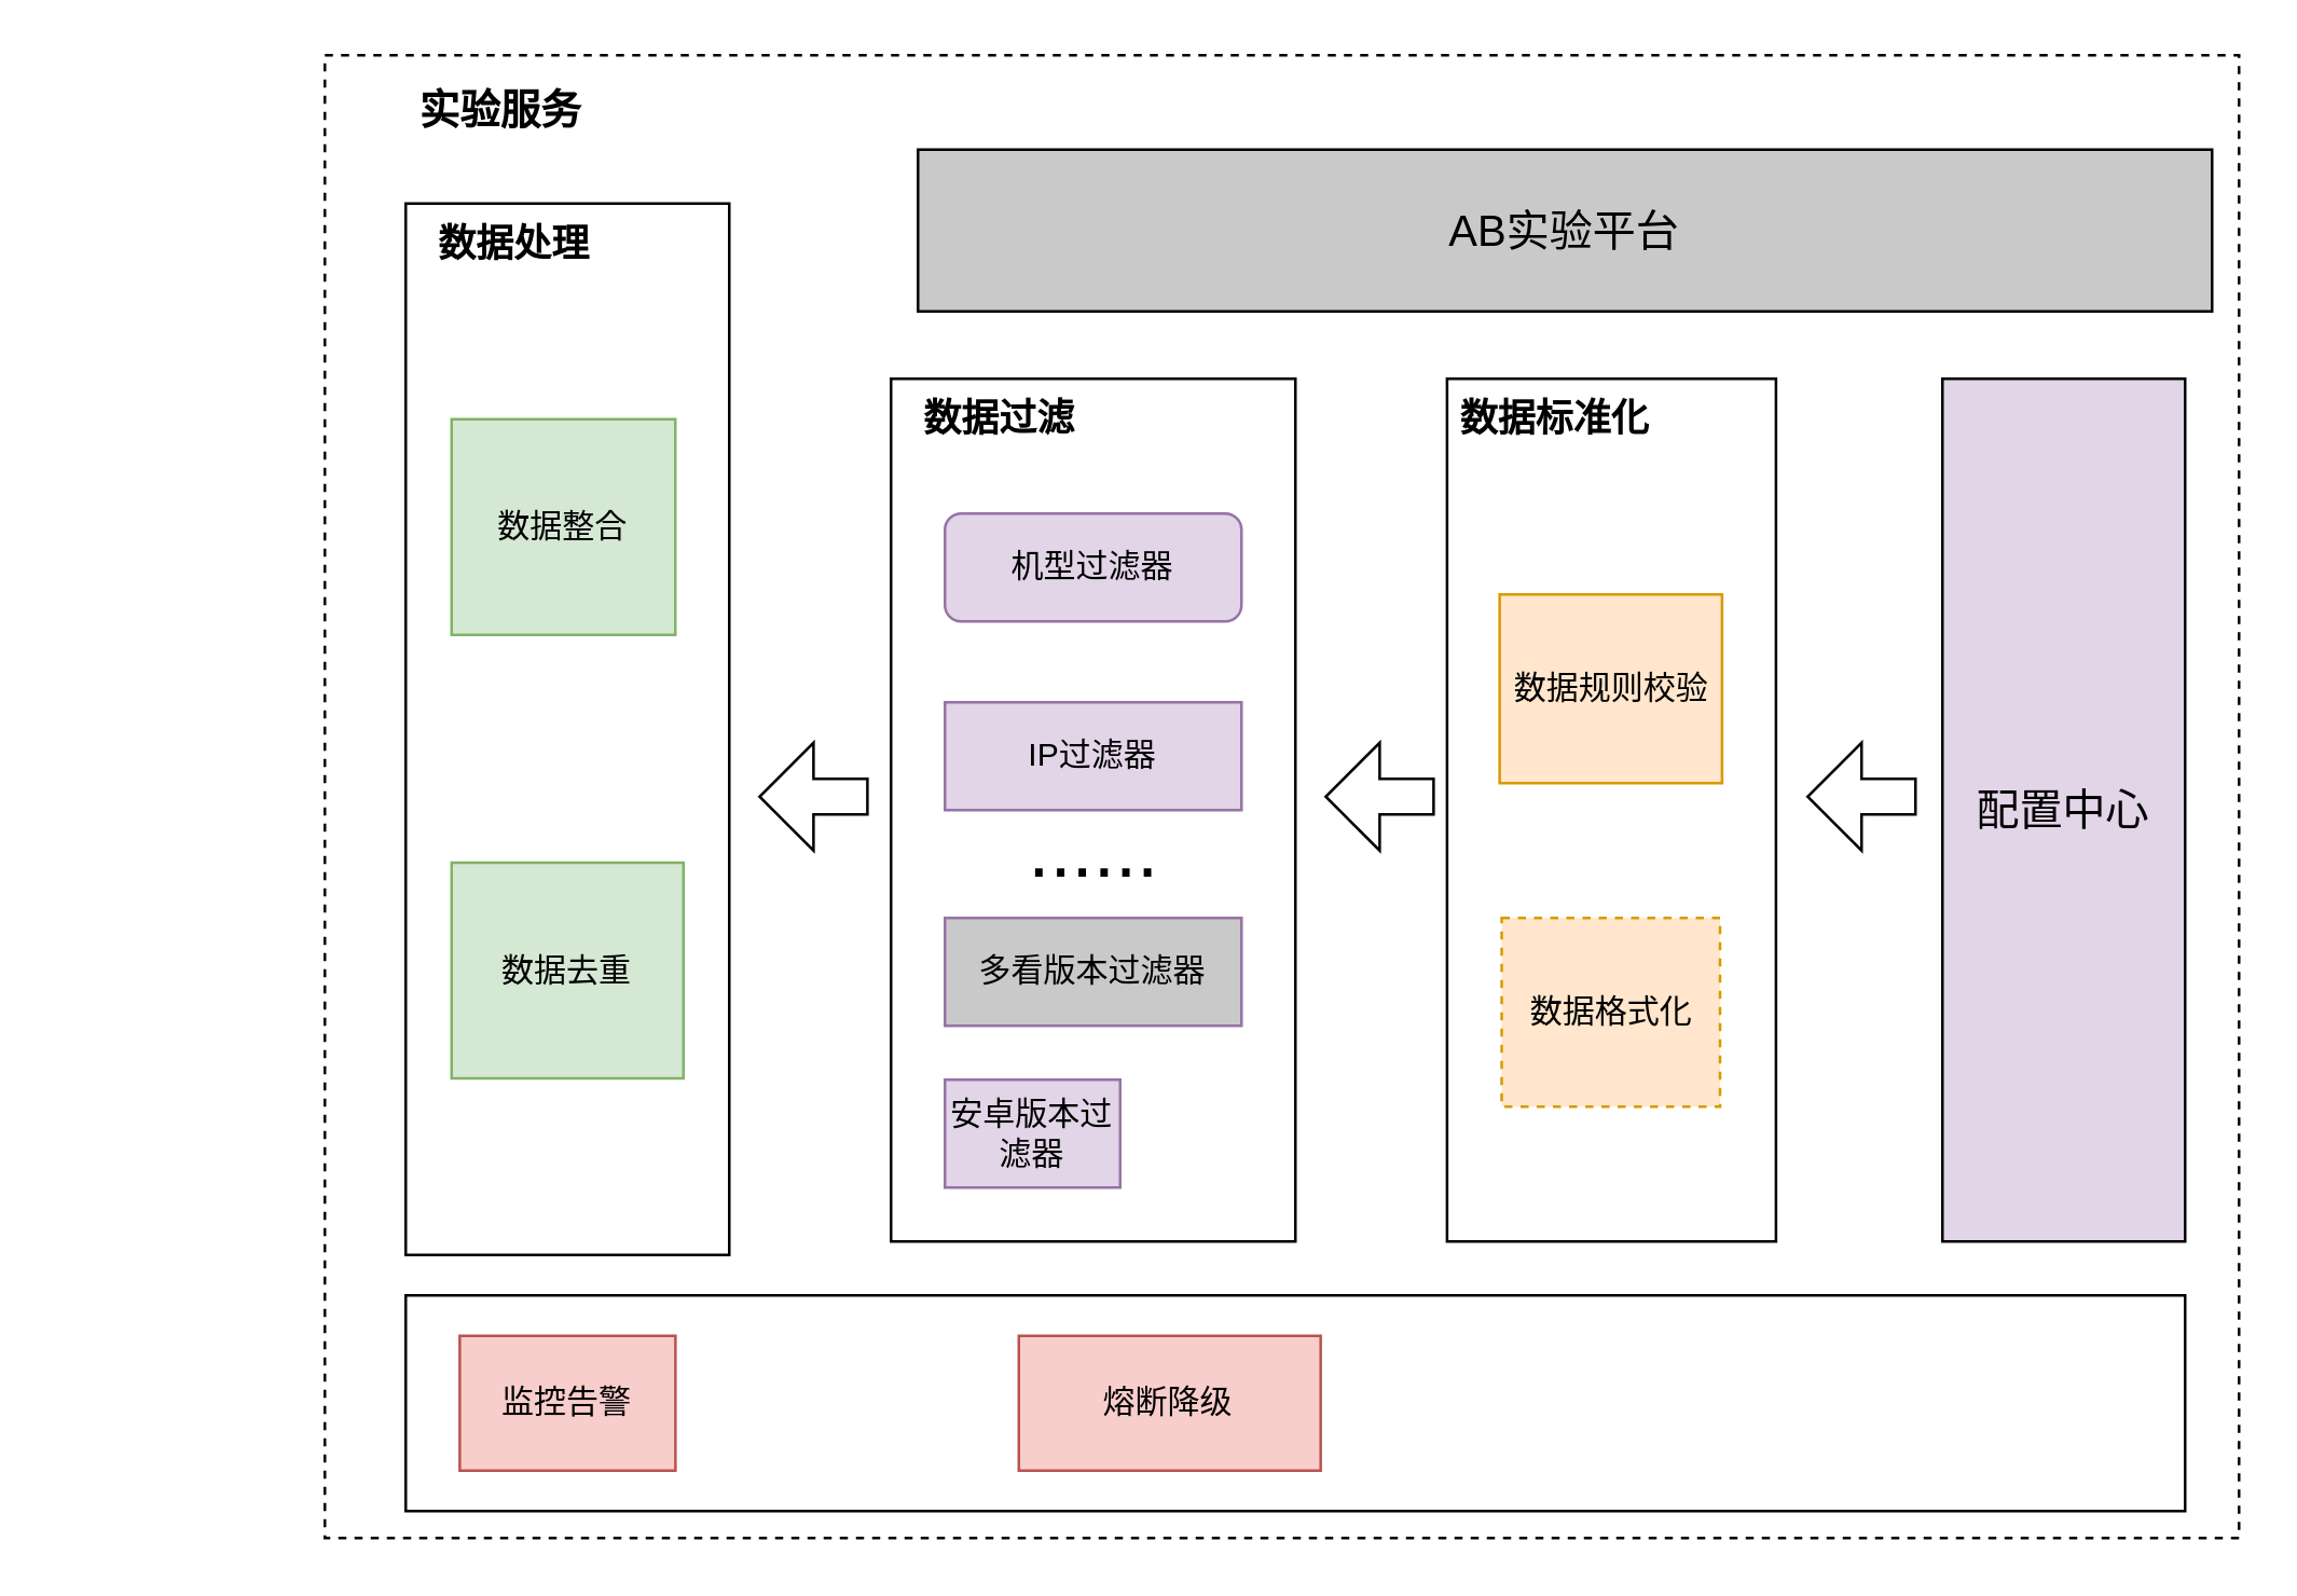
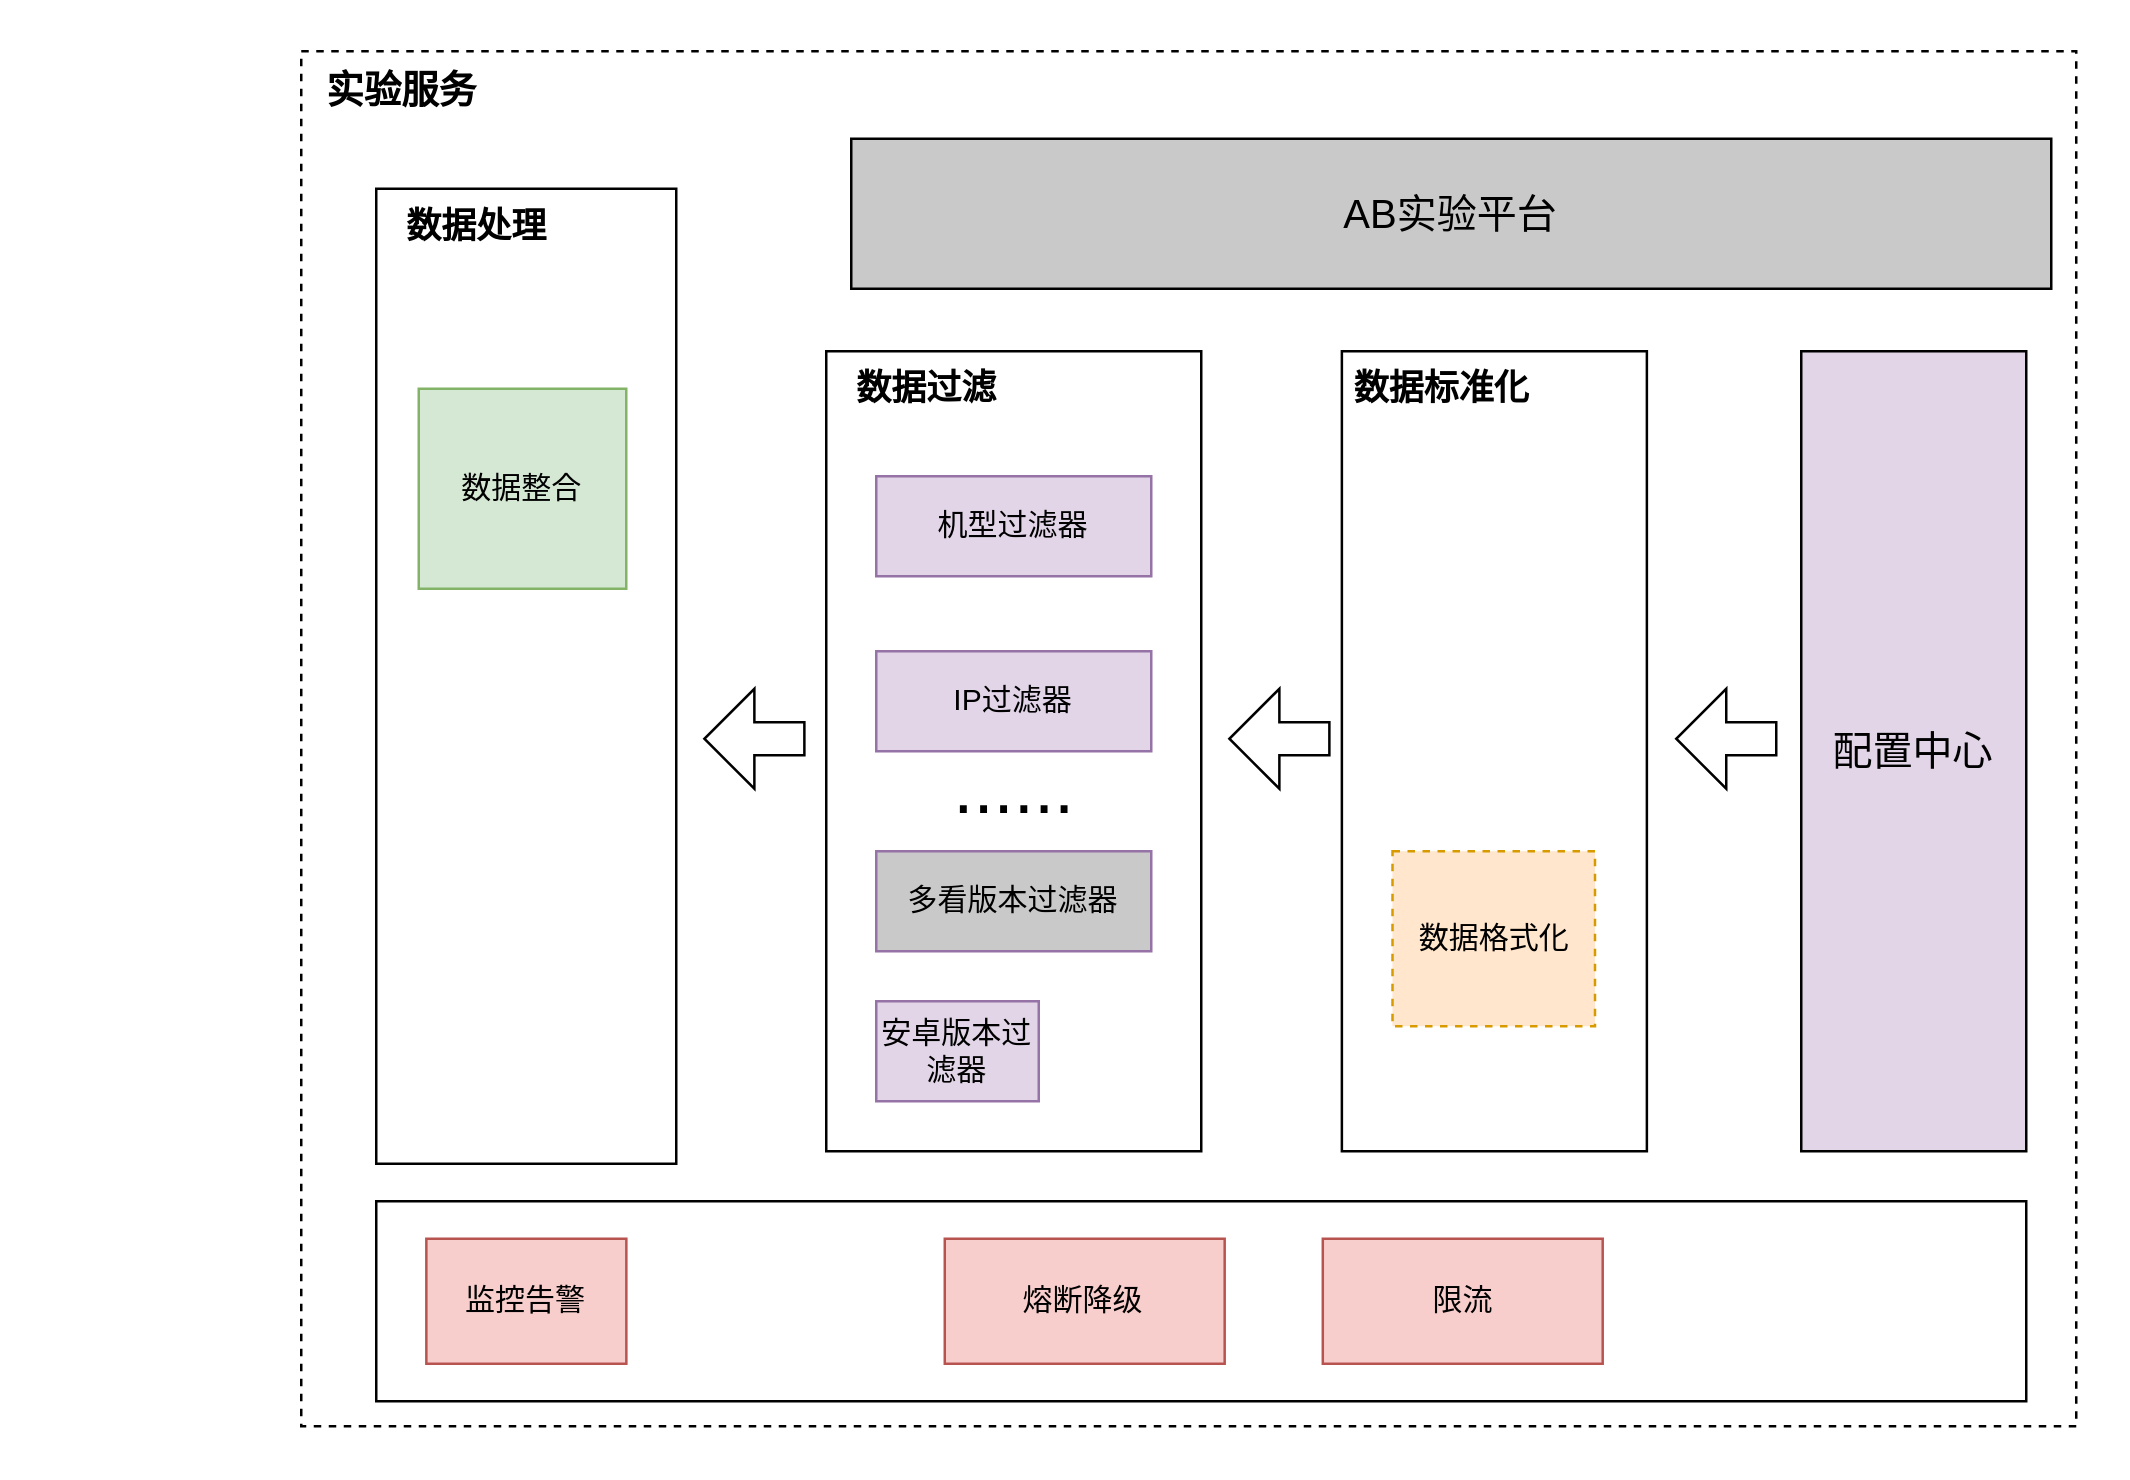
  <mxCell id="0" />
  <mxCell id="1" parent="0" />
  <mxCell id="2" value="" style="rounded=0;whiteSpace=wrap;html=1;dashed=1;" vertex="1" parent="1"><mxGeometry x="120" y="20" width="710" height="550" as="geometry" /></mxCell>
  <mxCell id="3" value="&lt;font style=&quot;font-size: 16px;&quot;&gt;配置中心&lt;/font&gt;" style="rounded=0;whiteSpace=wrap;html=1;fillColor=#e1d5e7;" vertex="1" parent="1"><mxGeometry x="720" y="140" width="90" height="320" as="geometry" /></mxCell>
  <mxCell id="4" value="&lt;font style=&quot;font-size: 16px;&quot;&gt;AB实验平台&lt;/font&gt;" style="rounded=0;whiteSpace=wrap;html=1;fillColor=#C9C9C9;" vertex="1" parent="1"><mxGeometry x="340" y="55" width="480" height="60" as="geometry" /></mxCell>
- <mxCell id="5" value="&lt;font style=&quot;font-size: 15px;&quot;&gt;&lt;b&gt;实验服务&lt;/b&gt;&lt;/font&gt;" style="text;html=1;align=center;verticalAlign=middle;resizable=0;points=[];autosize=1;strokeColor=none;fillColor=none;" vertex="1" parent="1"><mxGeometry x="145" y="25" width="80" height="30" as="geometry" /></mxCell>
+ <mxCell id="5" value="&lt;font style=&quot;font-size: 15px;&quot;&gt;&lt;b&gt;实验服务&lt;/b&gt;&lt;/font&gt;" style="text;html=1;align=center;verticalAlign=middle;resizable=0;points=[];autosize=1;strokeColor=none;fillColor=none;" vertex="1" parent="1"><mxGeometry x="120" y="20" width="80" height="30" as="geometry" /></mxCell>
  <mxCell id="6" value="" style="group" vertex="1" connectable="0" parent="1"><mxGeometry x="20" y="105" width="120" height="390" as="geometry" /></mxCell>
  <mxCell id="7" value="" style="group" vertex="1" connectable="0" parent="6"><mxGeometry x="130" y="-30" width="120" height="390" as="geometry" /></mxCell>
  <mxCell id="8" value="" style="rounded=0;whiteSpace=wrap;html=1;" vertex="1" parent="7"><mxGeometry width="120" height="390" as="geometry" /></mxCell>
  <mxCell id="9" value="数据整合" style="rounded=0;whiteSpace=wrap;html=1;fillColor=#d5e8d4;strokeColor=#82b366;" vertex="1" parent="7"><mxGeometry x="17" y="80" width="83" height="80" as="geometry" /></mxCell>
- <mxCell id="10" value="数据去重" style="rounded=0;whiteSpace=wrap;html=1;fillColor=#d5e8d4;strokeColor=#82b366;" vertex="1" parent="7"><mxGeometry x="17" y="244.5" width="86" height="80" as="geometry" /></mxCell>
  <mxCell id="11" value="&lt;b&gt;&lt;font style=&quot;font-size: 14px;&quot;&gt;数据处理&lt;/font&gt;&lt;/b&gt;" style="text;html=1;align=center;verticalAlign=middle;resizable=0;points=[];autosize=1;strokeColor=none;fillColor=none;" vertex="1" parent="7"><mxGeometry width="80" height="30" as="geometry" /></mxCell>
  <mxCell id="12" value="" style="group" vertex="1" connectable="0" parent="1"><mxGeometry x="330" y="140" width="150" height="320" as="geometry" /></mxCell>
  <mxCell id="13" value="" style="rounded=0;whiteSpace=wrap;html=1;" vertex="1" parent="12"><mxGeometry width="150" height="320" as="geometry" /></mxCell>
- <mxCell id="14" value="机型过滤器" style="whiteSpace=wrap;html=1;fillColor=#e1d5e7;strokeColor=#9673a6;rounded=1;" vertex="1" parent="12"><mxGeometry x="20" y="50" width="110" height="40" as="geometry" /></mxCell>
+ <mxCell id="14" value="机型过滤器" style="rounded=0;whiteSpace=wrap;html=1;fillColor=#e1d5e7;strokeColor=#9673a6;" vertex="1" parent="12"><mxGeometry x="20" y="50" width="110" height="40" as="geometry" /></mxCell>
  <mxCell id="15" value="IP过滤器" style="rounded=0;whiteSpace=wrap;html=1;fillColor=#e1d5e7;strokeColor=#9673a6;" vertex="1" parent="12"><mxGeometry x="20" y="120" width="110" height="40" as="geometry" /></mxCell>
  <mxCell id="16" value="多看版本过滤器" style="rounded=0;whiteSpace=wrap;html=1;fillColor=#c9c9c9;strokeColor=#9673a6;" vertex="1" parent="12"><mxGeometry x="20" y="200" width="110" height="40" as="geometry" /></mxCell>
  <mxCell id="17" value="安卓版本过滤器" style="rounded=0;whiteSpace=wrap;html=1;fillColor=#e1d5e7;strokeColor=#9673a6;" vertex="1" parent="12"><mxGeometry x="20" y="260" width="65" height="40" as="geometry" /></mxCell>
  <mxCell id="18" value="&lt;font style=&quot;font-size: 29px;&quot;&gt;......&lt;/font&gt;" style="text;html=1;align=center;verticalAlign=middle;resizable=0;points=[];autosize=1;strokeColor=none;fillColor=none;" vertex="1" parent="12"><mxGeometry x="40" y="150" width="70" height="50" as="geometry" /></mxCell>
  <mxCell id="19" value="&lt;font style=&quot;font-size: 14px;&quot;&gt;&lt;b&gt;数据过滤&lt;/b&gt;&lt;/font&gt;" style="text;html=1;align=center;verticalAlign=middle;resizable=0;points=[];autosize=1;strokeColor=none;fillColor=none;" vertex="1" parent="12"><mxGeometry width="80" height="30" as="geometry" /></mxCell>
  <mxCell id="20" value="" style="group" vertex="1" connectable="0" parent="1"><mxGeometry x="531.25" y="140" width="127" height="320" as="geometry" /></mxCell>
  <mxCell id="21" value="" style="rounded=0;whiteSpace=wrap;html=1;" vertex="1" parent="20"><mxGeometry x="5" width="122" height="320" as="geometry" /></mxCell>
  <mxCell id="22" value="数据格式化" style="rounded=0;whiteSpace=wrap;html=1;fillColor=#ffe6cc;strokeColor=#d79b00;dashed=1;" vertex="1" parent="20"><mxGeometry x="25.25" y="200" width="81" height="70" as="geometry" /></mxCell>
- <mxCell id="23" value="数据规则校验" style="rounded=0;whiteSpace=wrap;html=1;fillColor=#ffe6cc;strokeColor=#d79b00;" vertex="1" parent="20"><mxGeometry x="24.5" y="80" width="82.5" height="70" as="geometry" /></mxCell>
  <mxCell id="24" value="&lt;font style=&quot;font-size: 14px;&quot;&gt;&lt;b&gt;数据标准化&lt;/b&gt;&lt;/font&gt;" style="text;html=1;align=center;verticalAlign=middle;resizable=0;points=[];autosize=1;strokeColor=none;fillColor=none;" vertex="1" parent="20"><mxGeometry width="90" height="30" as="geometry" /></mxCell>
  <mxCell id="25" value="" style="group" vertex="1" connectable="0" parent="1"><mxGeometry x="150" y="480" width="660" height="80" as="geometry" /></mxCell>
  <mxCell id="26" value="" style="rounded=0;whiteSpace=wrap;html=1;" vertex="1" parent="25"><mxGeometry width="660" height="80" as="geometry" /></mxCell>
  <mxCell id="27" value="熔断降级" style="rounded=0;whiteSpace=wrap;html=1;fillColor=#f8cecc;strokeColor=#b85450;" vertex="1" parent="25"><mxGeometry x="227.411" y="15" width="111.964" height="50" as="geometry" /></mxCell>
  <mxCell id="28" value="监控告警" style="rounded=0;whiteSpace=wrap;html=1;fillColor=#f8cecc;strokeColor=#b85450;" vertex="1" parent="25"><mxGeometry x="20.036" y="15" width="80" height="50" as="geometry" /></mxCell>
+ <mxCell id="29" value="限流" style="rounded=0;whiteSpace=wrap;html=1;fillColor=#f8cecc;strokeColor=#b85450;" vertex="1" parent="25"><mxGeometry x="378.616" y="15" width="111.964" height="50" as="geometry" /></mxCell>
  <mxCell id="30" value="" style="html=1;shadow=0;dashed=0;align=center;verticalAlign=middle;shape=mxgraph.arrows2.arrow;dy=0.67;dx=20;notch=0;direction=west;" vertex="1" parent="1"><mxGeometry x="670" y="275" width="40" height="40" as="geometry" /></mxCell>
  <mxCell id="31" value="" style="html=1;shadow=0;dashed=0;align=center;verticalAlign=middle;shape=mxgraph.arrows2.arrow;dy=0.67;dx=20;notch=0;direction=west;" vertex="1" parent="1"><mxGeometry x="491.25" y="275" width="40" height="40" as="geometry" /></mxCell>
  <mxCell id="32" value="" style="html=1;shadow=0;dashed=0;align=center;verticalAlign=middle;shape=mxgraph.arrows2.arrow;dy=0.67;dx=20;notch=0;direction=west;" vertex="1" parent="1"><mxGeometry x="281.25" y="275" width="40" height="40" as="geometry" /></mxCell>
